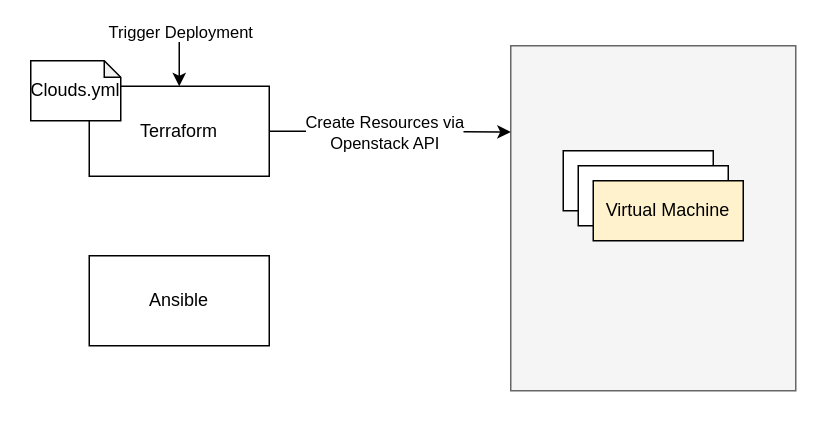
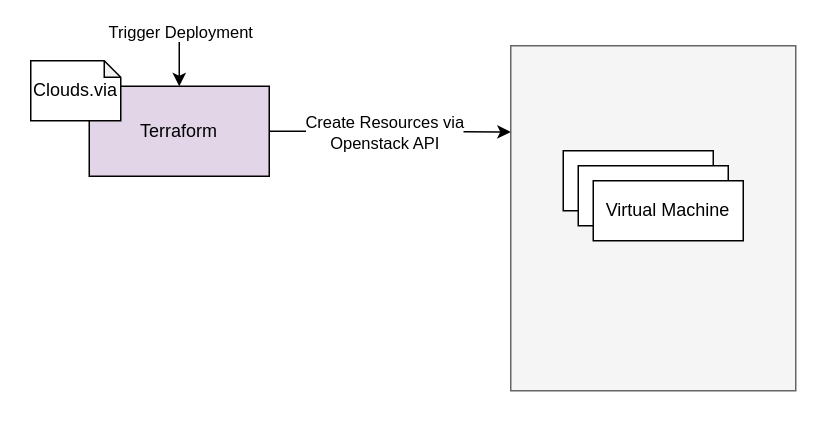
  <mxCell id="0" />
  <mxCell id="1" parent="0" />
  <mxCell id="2" value="" style="rounded=0;whiteSpace=wrap;html=1;fillColor=#f5f5f5;fontColor=#333333;strokeColor=#666666;" vertex="1" parent="1"><mxGeometry x="340" y="30" width="190" height="230" as="geometry" /></mxCell>
  <mxCell id="3" style="edgeStyle=orthogonalEdgeStyle;rounded=0;orthogonalLoop=1;jettySize=auto;html=1;entryX=0;entryY=0.25;entryDx=0;entryDy=0;" edge="1" parent="1" source="5" target="2"><mxGeometry relative="1" as="geometry" /></mxCell>
  <mxCell id="4" value="Create Resources via &lt;br&gt;Openstack API" style="edgeLabel;html=1;align=center;verticalAlign=middle;resizable=0;points=[];" vertex="1" connectable="0" parent="3"><mxGeometry x="-0.059" relative="1" as="geometry"><mxPoint as="offset" /></mxGeometry></mxCell>
- <mxCell id="5" value="Terraform" style="rounded=0;whiteSpace=wrap;html=1;" vertex="1" parent="1"><mxGeometry x="59" y="57" width="120" height="60" as="geometry" /></mxCell>
- <mxCell id="6" value="Ansible" style="rounded=0;whiteSpace=wrap;html=1;" vertex="1" parent="1"><mxGeometry x="59" y="170" width="120" height="60" as="geometry" /></mxCell>
+ <mxCell id="5" value="Terraform" style="rounded=0;whiteSpace=wrap;html=1;fillColor=#e1d5e7;" vertex="1" parent="1"><mxGeometry x="59" y="57" width="120" height="60" as="geometry" /></mxCell>
  <mxCell id="7" value="" style="group" vertex="1" connectable="0" parent="1"><mxGeometry x="375" y="100" width="120" height="60" as="geometry" /></mxCell>
  <mxCell id="8" value="" style="rounded=0;whiteSpace=wrap;html=1;" vertex="1" parent="7"><mxGeometry width="100" height="40" as="geometry" /></mxCell>
  <mxCell id="9" value="" style="rounded=0;whiteSpace=wrap;html=1;" vertex="1" parent="7"><mxGeometry x="10" y="10" width="100" height="40" as="geometry" /></mxCell>
- <mxCell id="10" value="Virtual Machine" style="rounded=0;whiteSpace=wrap;html=1;fillColor=#fff2cc;" vertex="1" parent="7"><mxGeometry x="20" y="20" width="100" height="40" as="geometry" /></mxCell>
+ <mxCell id="10" value="Virtual Machine" style="rounded=0;whiteSpace=wrap;html=1;" vertex="1" parent="7"><mxGeometry x="20" y="20" width="100" height="40" as="geometry" /></mxCell>
  <mxCell id="11" value="" style="endArrow=classic;html=1;rounded=0;entryX=0.5;entryY=0;entryDx=0;entryDy=0;" edge="1" parent="1" target="5"><mxGeometry width="50" height="50" relative="1" as="geometry"><mxPoint x="119" y="20" as="sourcePoint" /><mxPoint x="260" y="250" as="targetPoint" /></mxGeometry></mxCell>
  <mxCell id="12" value="Trigger Deployment" style="edgeLabel;html=1;align=center;verticalAlign=middle;resizable=0;points=[];" vertex="1" connectable="0" parent="11"><mxGeometry x="-0.017" y="-1" relative="1" as="geometry"><mxPoint x="1" y="-18" as="offset" /></mxGeometry></mxCell>
- <mxCell id="13" value="Clouds.yml" style="shape=note;whiteSpace=wrap;html=1;backgroundOutline=1;darkOpacity=0.05;size=11;" vertex="1" parent="1"><mxGeometry x="20" y="40" width="60" height="40" as="geometry" /></mxCell>
+ <mxCell id="13" value="Clouds.via" style="shape=note;whiteSpace=wrap;html=1;backgroundOutline=1;darkOpacity=0.05;size=11;" vertex="1" parent="1"><mxGeometry x="20" y="40" width="60" height="40" as="geometry" /></mxCell>
